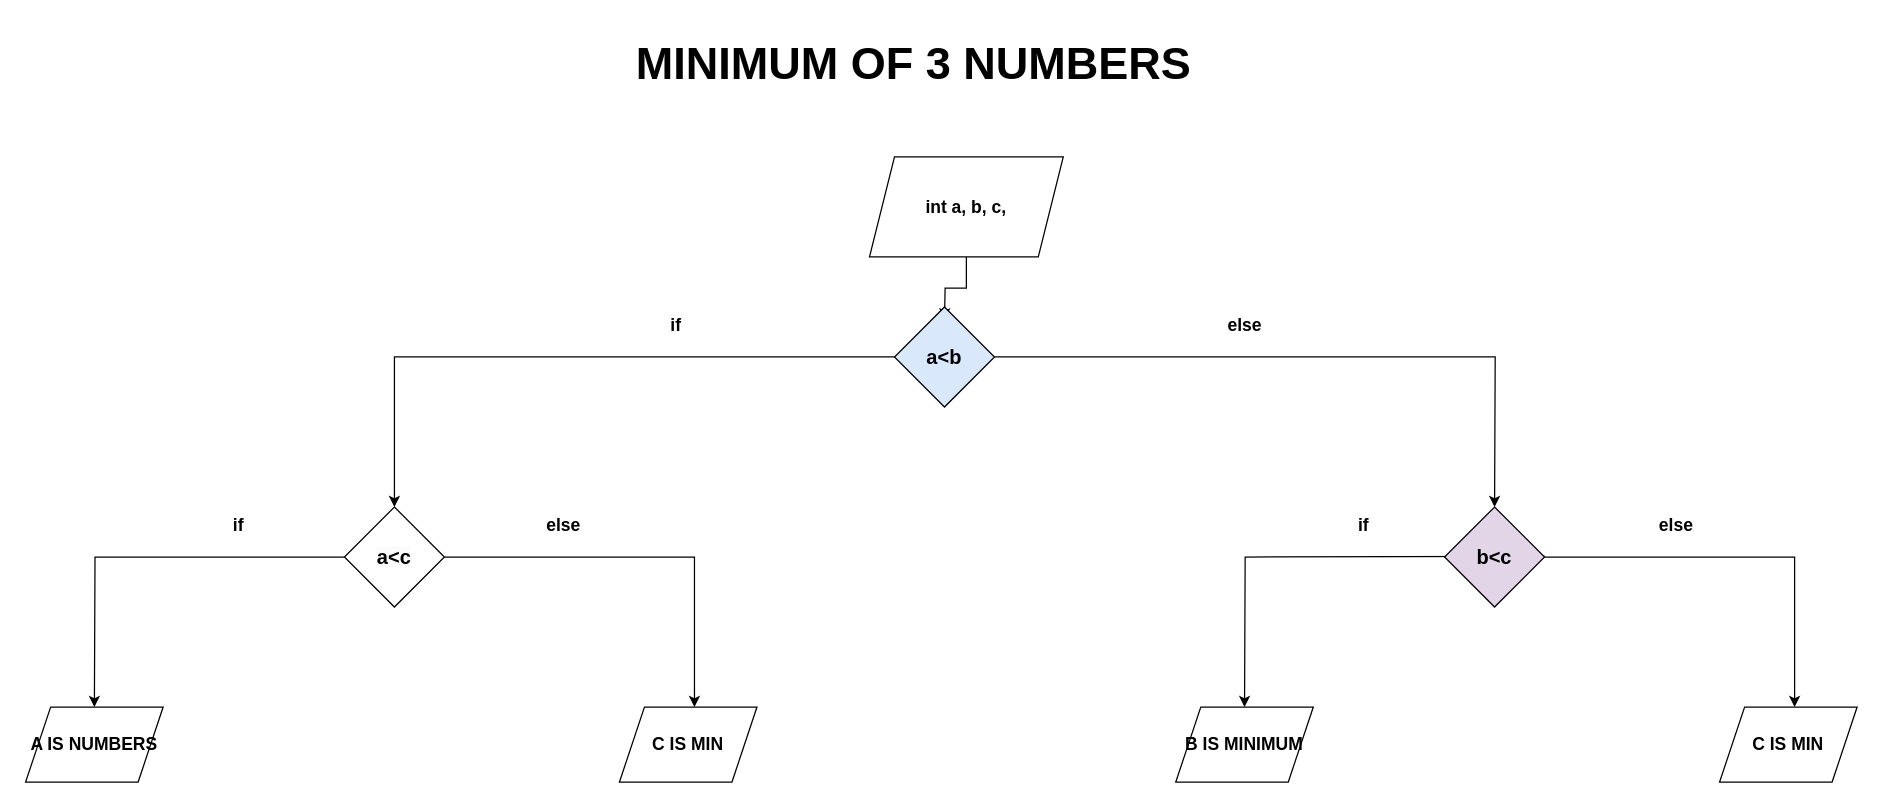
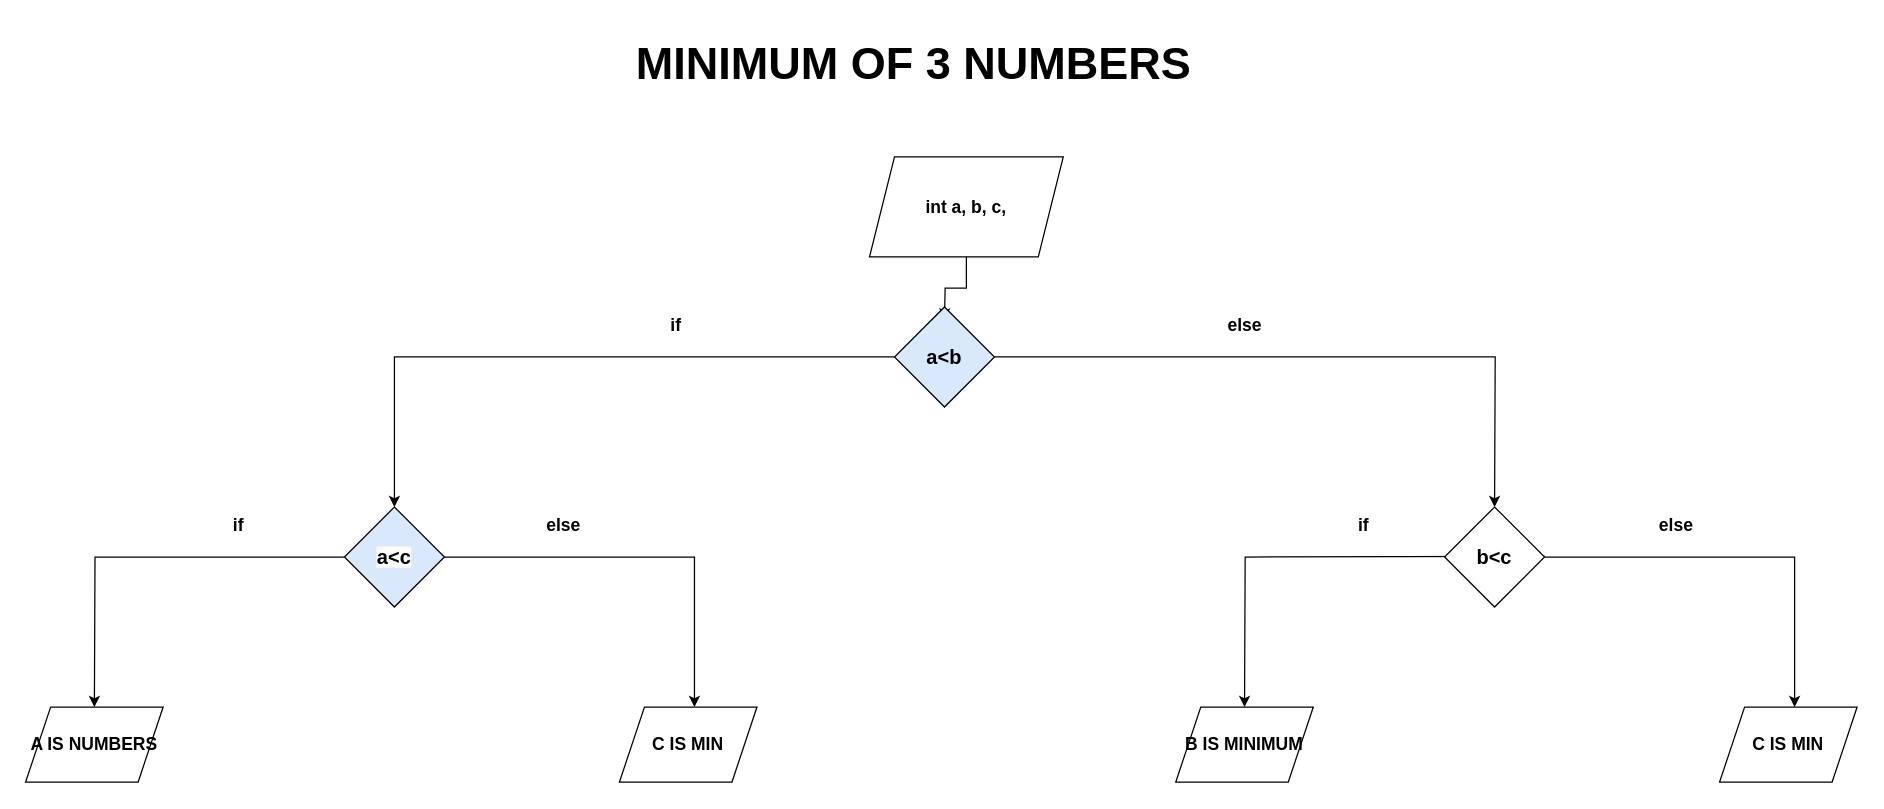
  <mxCell id="0" />
  <mxCell id="1" parent="0" />
  <mxCell id="2" style="edgeStyle=orthogonalEdgeStyle;rounded=0;orthogonalLoop=1;jettySize=auto;html=1;" parent="1" source="3" edge="1"><mxGeometry relative="1" as="geometry"><mxPoint x="755" y="255" as="targetPoint" /></mxGeometry></mxCell>
  <mxCell id="3" value="&lt;font style=&quot;font-size: 14px;&quot;&gt;&lt;b&gt;int a, b, c,&lt;/b&gt;&lt;/font&gt;" style="shape=parallelogram;perimeter=parallelogramPerimeter;whiteSpace=wrap;html=1;fixedSize=1;" parent="1" vertex="1"><mxGeometry x="695" y="125" width="155" height="80" as="geometry" /></mxCell>
  <mxCell id="4" style="edgeStyle=orthogonalEdgeStyle;rounded=0;orthogonalLoop=1;jettySize=auto;html=1;" parent="1" source="6" edge="1"><mxGeometry relative="1" as="geometry"><mxPoint x="315" y="405" as="targetPoint" /><Array as="points"><mxPoint x="315" y="285" /></Array></mxGeometry></mxCell>
  <mxCell id="5" style="edgeStyle=orthogonalEdgeStyle;rounded=0;orthogonalLoop=1;jettySize=auto;html=1;" parent="1" source="6" edge="1"><mxGeometry relative="1" as="geometry"><mxPoint x="1195" y="405" as="targetPoint" /></mxGeometry></mxCell>
  <mxCell id="6" value="&lt;font size=&quot;3&quot;&gt;&lt;b&gt;a&amp;lt;b&lt;/b&gt;&lt;/font&gt;" style="rhombus;whiteSpace=wrap;html=1;fillColor=#dae8fc;" parent="1" vertex="1"><mxGeometry x="715" y="245" width="80" height="80" as="geometry" /></mxCell>
  <mxCell id="7" value="&lt;b&gt;&lt;font style=&quot;font-size: 14px;&quot;&gt;if&lt;/font&gt;&lt;/b&gt;" style="text;html=1;align=center;verticalAlign=middle;resizable=0;points=[];autosize=1;strokeColor=none;fillColor=none;" parent="1" vertex="1"><mxGeometry x="525" y="245" width="30" height="30" as="geometry" /></mxCell>
  <mxCell id="8" value="&lt;b style=&quot;border-color: var(--border-color);&quot;&gt;&lt;font style=&quot;border-color: var(--border-color); font-size: 14px;&quot;&gt;else&lt;/font&gt;&lt;/b&gt;" style="text;html=1;align=center;verticalAlign=middle;resizable=0;points=[];autosize=1;strokeColor=none;fillColor=none;" parent="1" vertex="1"><mxGeometry x="970" y="245" width="50" height="30" as="geometry" /></mxCell>
  <mxCell id="9" style="edgeStyle=orthogonalEdgeStyle;rounded=0;orthogonalLoop=1;jettySize=auto;html=1;" parent="1" source="18" edge="1"><mxGeometry relative="1" as="geometry"><mxPoint x="555" y="565" as="targetPoint" /><Array as="points"><mxPoint x="555" y="445" /><mxPoint x="555" y="525" /></Array></mxGeometry></mxCell>
  <mxCell id="10" value="&lt;b&gt;&lt;font style=&quot;font-size: 14px;&quot;&gt;if&lt;/font&gt;&lt;/b&gt;" style="text;html=1;align=center;verticalAlign=middle;resizable=0;points=[];autosize=1;strokeColor=none;fillColor=none;" parent="1" vertex="1"><mxGeometry x="175" y="405" width="30" height="30" as="geometry" /></mxCell>
  <mxCell id="11" value="&lt;b style=&quot;border-color: var(--border-color);&quot;&gt;&lt;font style=&quot;border-color: var(--border-color); font-size: 14px;&quot;&gt;else&lt;/font&gt;&lt;/b&gt;" style="text;html=1;align=center;verticalAlign=middle;resizable=0;points=[];autosize=1;strokeColor=none;fillColor=none;" parent="1" vertex="1"><mxGeometry x="425" y="405" width="50" height="30" as="geometry" /></mxCell>
  <mxCell id="12" value="&lt;b&gt;&lt;font style=&quot;font-size: 14px;&quot;&gt;A IS NUMBERS&lt;/font&gt;&lt;/b&gt;" style="shape=parallelogram;perimeter=parallelogramPerimeter;whiteSpace=wrap;html=1;fixedSize=1;" parent="1" vertex="1"><mxGeometry x="20" y="565" width="110" height="60" as="geometry" /></mxCell>
  <mxCell id="13" value="&lt;b&gt;&lt;font style=&quot;font-size: 14px;&quot;&gt;C IS MIN&lt;/font&gt;&lt;/b&gt;" style="shape=parallelogram;perimeter=parallelogramPerimeter;whiteSpace=wrap;html=1;fixedSize=1;" parent="1" vertex="1"><mxGeometry x="495" y="565" width="110" height="60" as="geometry" /></mxCell>
  <mxCell id="14" style="edgeStyle=orthogonalEdgeStyle;rounded=0;orthogonalLoop=1;jettySize=auto;html=1;" parent="1" edge="1"><mxGeometry relative="1" as="geometry"><mxPoint x="995" y="565" as="targetPoint" /><mxPoint x="1235.053" y="444.523" as="sourcePoint" /></mxGeometry></mxCell>
  <mxCell id="15" style="edgeStyle=orthogonalEdgeStyle;rounded=0;orthogonalLoop=1;jettySize=auto;html=1;" parent="1" source="16" edge="1"><mxGeometry relative="1" as="geometry"><mxPoint x="1435" y="565" as="targetPoint" /><Array as="points"><mxPoint x="1435" y="445" /></Array></mxGeometry></mxCell>
- <mxCell id="16" value="&lt;font size=&quot;3&quot;&gt;&lt;b&gt;b&amp;lt;c&lt;/b&gt;&lt;/font&gt;" style="rhombus;whiteSpace=wrap;html=1;fillColor=#e1d5e7;" parent="1" vertex="1"><mxGeometry x="1155" y="405" width="80" height="80" as="geometry" /></mxCell>
+ <mxCell id="16" value="&lt;font size=&quot;3&quot;&gt;&lt;b&gt;b&amp;lt;c&lt;/b&gt;&lt;/font&gt;" style="rhombus;whiteSpace=wrap;html=1;" parent="1" vertex="1"><mxGeometry x="1155" y="405" width="80" height="80" as="geometry" /></mxCell>
  <mxCell id="17" style="edgeStyle=orthogonalEdgeStyle;rounded=0;orthogonalLoop=1;jettySize=auto;html=1;" parent="1" source="18" edge="1"><mxGeometry relative="1" as="geometry"><mxPoint x="75" y="565" as="targetPoint" /></mxGeometry></mxCell>
- <mxCell id="18" value="&lt;b style=&quot;border-color: var(--border-color); color: rgb(0, 0, 0); font-family: Helvetica; font-size: medium; font-style: normal; font-variant-ligatures: normal; font-variant-caps: normal; letter-spacing: normal; orphans: 2; text-align: center; text-indent: 0px; text-transform: none; widows: 2; word-spacing: 0px; -webkit-text-stroke-width: 0px; background-color: rgb(251, 251, 251); text-decoration-thickness: initial; text-decoration-style: initial; text-decoration-color: initial;&quot;&gt;a&amp;lt;c&lt;/b&gt;" style="rhombus;whiteSpace=wrap;html=1;" parent="1" vertex="1"><mxGeometry x="275" y="405" width="80" height="80" as="geometry" /></mxCell>
+ <mxCell id="18" value="&lt;b style=&quot;border-color: var(--border-color); color: rgb(0, 0, 0); font-family: Helvetica; font-size: medium; font-style: normal; font-variant-ligatures: normal; font-variant-caps: normal; letter-spacing: normal; orphans: 2; text-align: center; text-indent: 0px; text-transform: none; widows: 2; word-spacing: 0px; -webkit-text-stroke-width: 0px; background-color: rgb(251, 251, 251); text-decoration-thickness: initial; text-decoration-style: initial; text-decoration-color: initial;&quot;&gt;a&amp;lt;c&lt;/b&gt;" style="rhombus;whiteSpace=wrap;html=1;fillColor=#dae8fc;" parent="1" vertex="1"><mxGeometry x="275" y="405" width="80" height="80" as="geometry" /></mxCell>
  <mxCell id="19" value="&lt;b&gt;&lt;font style=&quot;font-size: 14px;&quot;&gt;B IS MINIMUM&lt;/font&gt;&lt;/b&gt;" style="shape=parallelogram;perimeter=parallelogramPerimeter;whiteSpace=wrap;html=1;fixedSize=1;" parent="1" vertex="1"><mxGeometry x="940" y="565" width="110" height="60" as="geometry" /></mxCell>
  <mxCell id="20" value="&lt;b&gt;&lt;font style=&quot;font-size: 14px;&quot;&gt;C IS MIN&lt;/font&gt;&lt;/b&gt;" style="shape=parallelogram;perimeter=parallelogramPerimeter;whiteSpace=wrap;html=1;fixedSize=1;" parent="1" vertex="1"><mxGeometry x="1375" y="565" width="110" height="60" as="geometry" /></mxCell>
  <mxCell id="21" value="&lt;b&gt;&lt;font style=&quot;font-size: 36px;&quot;&gt;MINIMUM OF 3 NUMBERS&lt;/font&gt;&lt;/b&gt;" style="text;html=1;align=center;verticalAlign=middle;resizable=0;points=[];autosize=1;strokeColor=none;fillColor=none;" parent="1" vertex="1"><mxGeometry x="495" y="20" width="470" height="60" as="geometry" /></mxCell>
  <mxCell id="22" value="&lt;b&gt;&lt;font style=&quot;font-size: 14px;&quot;&gt;if&lt;/font&gt;&lt;/b&gt;" style="text;html=1;align=center;verticalAlign=middle;resizable=0;points=[];autosize=1;strokeColor=none;fillColor=none;" parent="1" vertex="1"><mxGeometry x="1075" y="405" width="30" height="30" as="geometry" /></mxCell>
  <mxCell id="23" value="&lt;b style=&quot;border-color: var(--border-color);&quot;&gt;&lt;font style=&quot;border-color: var(--border-color); font-size: 14px;&quot;&gt;else&lt;/font&gt;&lt;/b&gt;" style="text;html=1;align=center;verticalAlign=middle;resizable=0;points=[];autosize=1;strokeColor=none;fillColor=none;" parent="1" vertex="1"><mxGeometry x="1315" y="405" width="50" height="30" as="geometry" /></mxCell>
